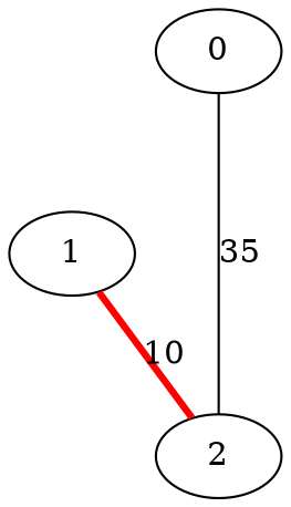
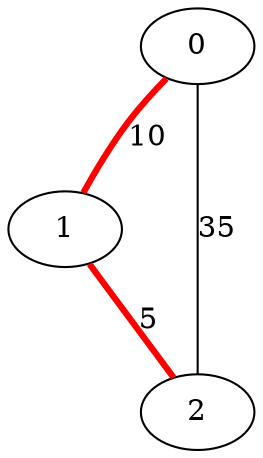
  graph {
    edge [color=red penwidth=3.0]
    0
    1
    2
+   0 -- 1 [label=10 weight=10]
    0 -- 2 [label=35 weight=15 color="" penwidth=""]
-   1 -- 2 [label=10 weight=5]
+   1 -- 2 [label=5 weight=5]
  }
